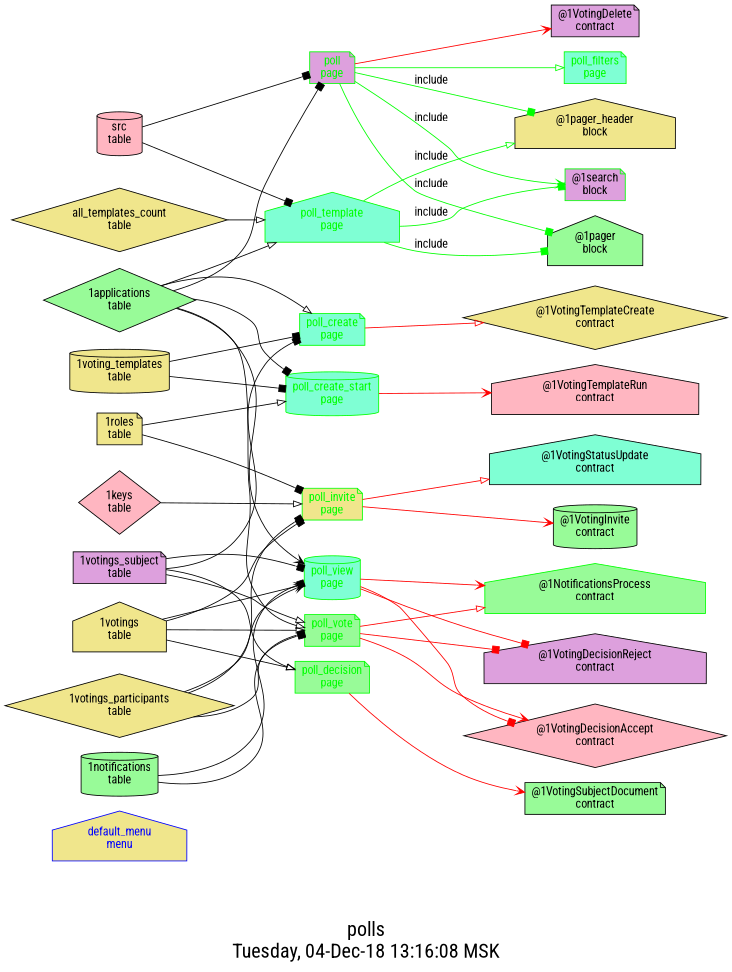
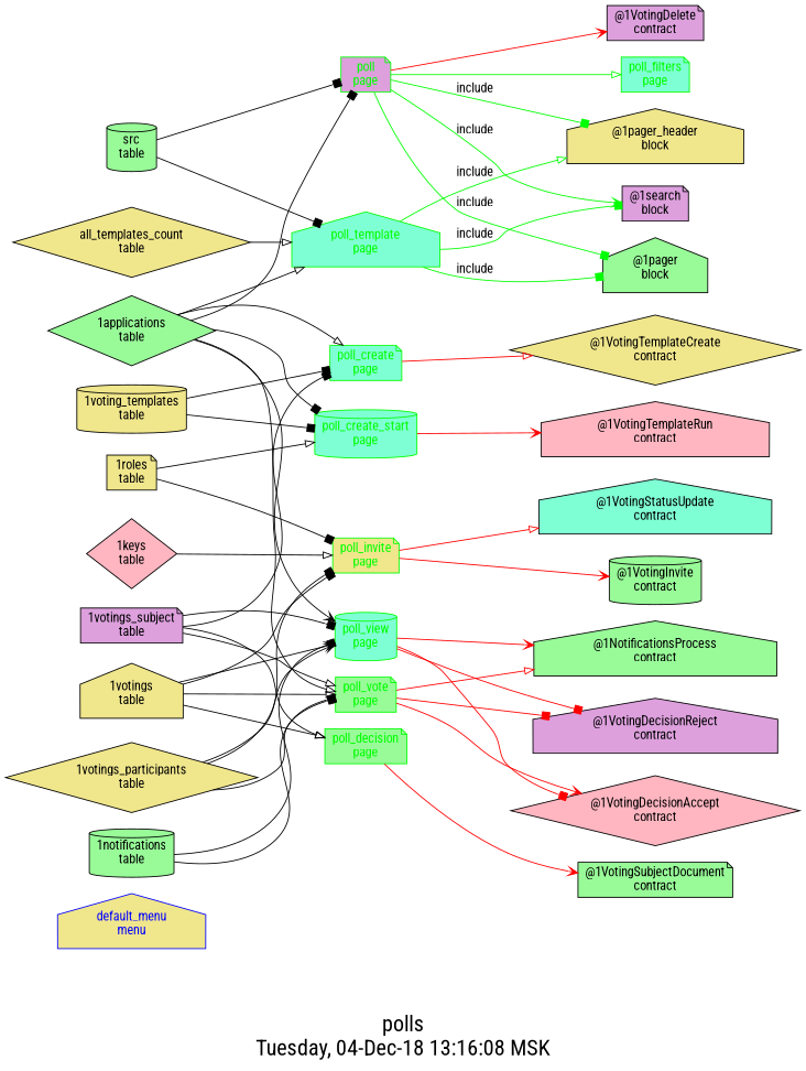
  digraph {
    fontname="Roboto Condensed"
    fontsize=24
    label="polls\nTuesday, 04-Dec-18 13:16:08 MSK"
    nojustify=true
    ordering=out
    rankdir=LR
    node [fillcolor=khaki fontname="Roboto Condensed" shape=note style=filled]
    edge [arrowhead=box fontname="Roboto Condensed"]
    "default_menu\nmenu" [color=blue fontcolor=blue group=menus shape=house]
    "poll\npage" [color=green fillcolor=plum fontcolor=green group=pages]
    "@1VotingDelete\ncontract" [fillcolor=plum]
    "poll_filters\npage" [color=green fillcolor=aquamarine fontcolor=green group=pages]
    "@1pager_header\nblock" [shape=house]
-   "@1search\nblock" [fillcolor=plum color=green]
+   "@1search\nblock" [fillcolor=plum]
    "@1pager\nblock" [fillcolor=palegreen shape=house]
    "1applications\ntable" [fillcolor=palegreen shape=diamond]
    "poll_create\npage" [color=green fillcolor=aquamarine fontcolor=green group=pages]
    "poll_create_start\npage" [color=green fillcolor=aquamarine fontcolor=green group=pages shape=cylinder]
    "poll_template\npage" [color=green fillcolor=aquamarine fontcolor=green group=pages shape=house]
    "poll_view\npage" [color=green fillcolor=aquamarine fontcolor=green group=pages shape=cylinder]
    "poll_vote\npage" [color=green fillcolor=palegreen fontcolor=green group=pages]
    "@1VotingTemplateCreate\ncontract" [shape=diamond]
    "@1VotingTemplateRun\ncontract" [fillcolor=lightpink shape=house]
-   "@1NotificationsProcess\ncontract" [fillcolor=palegreen shape=house color=green]
+   "@1NotificationsProcess\ncontract" [fillcolor=palegreen shape=house]
    "@1VotingDecisionReject\ncontract" [fillcolor=plum shape=house]
    "@1VotingDecisionAccept\ncontract" [fillcolor=lightpink shape=diamond]
-   "src\ntable" [fillcolor=lightpink shape=cylinder]
+   "src\ntable" [fillcolor=palegreen shape=cylinder]
    "1voting_templates\ntable" [shape=cylinder]
    "1votings_subject\ntable" [fillcolor=plum]
    "poll_decision\npage" [color=green fillcolor=palegreen fontcolor=green group=pages]
    "@1VotingSubjectDocument\ncontract" [fillcolor=palegreen]
    "1roles\ntable"
    "poll_invite\npage" [color=green fontcolor=green group=pages]
    "@1VotingStatusUpdate\ncontract" [fillcolor=aquamarine shape=house]
    "@1VotingInvite\ncontract" [fillcolor=palegreen shape=cylinder]
    "1votings\ntable" [shape=house]
    "1votings_participants\ntable" [shape=diamond]
    "1keys\ntable" [fillcolor=lightpink shape=diamond]
    "all_templates_count\ntable" [shape=diamond]
    "1notifications\ntable" [fillcolor=palegreen shape=cylinder]
    "poll\npage" -> "@1VotingDelete\ncontract" [arrowhead=vee color=red]
    "poll\npage" -> "poll_filters\npage" [arrowhead=onormal color=green]
    "poll\npage" -> "@1pager_header\nblock" [color=green label=include]
    "poll\npage" -> "@1search\nblock" [arrowhead=vee color=green label=include]
    "poll\npage" -> "@1pager\nblock" [color=green label=include]
    "1applications\ntable" -> "poll\npage"
    "1applications\ntable" -> "poll_create\npage" [arrowhead=onormal]
    "1applications\ntable" -> "poll_create_start\npage"
    "1applications\ntable" -> "poll_template\npage" [arrowhead=onormal]
    "1applications\ntable" -> "poll_view\npage" [arrowhead=vee]
    "1applications\ntable" -> "poll_vote\npage" [arrowhead=onormal]
    "poll_create\npage" -> "@1VotingTemplateCreate\ncontract" [arrowhead=onormal color=red]
    "poll_create_start\npage" -> "@1VotingTemplateRun\ncontract" [arrowhead=vee color=red]
    "poll_template\npage" -> "@1pager_header\nblock" [arrowhead=onormal color=green label=include]
    "poll_template\npage" -> "@1search\nblock" [color=green label=include]
    "poll_template\npage" -> "@1pager\nblock" [color=green label=include]
    "poll_view\npage" -> "@1NotificationsProcess\ncontract" [arrowhead=vee color=red]
    "poll_view\npage" -> "@1VotingDecisionReject\ncontract" [color=red]
    "poll_view\npage" -> "@1VotingDecisionAccept\ncontract" [color=red]
    "poll_vote\npage" -> "@1NotificationsProcess\ncontract" [arrowhead=onormal color=red]
    "poll_vote\npage" -> "@1VotingDecisionReject\ncontract" [color=red]
    "poll_vote\npage" -> "@1VotingDecisionAccept\ncontract" [arrowhead=vee color=red]
    "src\ntable" -> "poll\npage"
    "src\ntable" -> "poll_template\npage"
    "1voting_templates\ntable" -> "poll_create\npage"
    "1voting_templates\ntable" -> "poll_create_start\npage"
    "1votings_subject\ntable" -> "poll_create\npage"
    "1votings_subject\ntable" -> "poll_view\npage"
    "1votings_subject\ntable" -> "poll_vote\npage" [arrowhead=onormal]
    "1votings_subject\ntable" -> "poll_decision\npage" [arrowhead=onormal]
    "poll_decision\npage" -> "@1VotingSubjectDocument\ncontract" [arrowhead=vee color=red]
    "1roles\ntable" -> "poll_create_start\npage" [arrowhead=onormal]
    "1roles\ntable" -> "poll_invite\npage"
    "poll_invite\npage" -> "@1VotingStatusUpdate\ncontract" [arrowhead=onormal color=red]
    "poll_invite\npage" -> "@1VotingInvite\ncontract" [arrowhead=vee color=red]
    "1votings\ntable" -> "poll_view\npage" [arrowhead=vee]
    "1votings\ntable" -> "poll_vote\npage" [arrowhead=onormal]
    "1votings\ntable" -> "poll_decision\npage" [arrowhead=onormal]
    "1votings\ntable" -> "poll_invite\npage"
    "1votings_participants\ntable" -> "poll_view\npage" [arrowhead=vee]
    "1votings_participants\ntable" -> "poll_vote\npage"
    "1votings_participants\ntable" -> "poll_invite\npage"
    "1keys\ntable" -> "poll_invite\npage" [arrowhead=onormal]
    "all_templates_count\ntable" -> "poll_template\npage" [arrowhead=onormal]
    "1notifications\ntable" -> "poll_view\npage"
    "1notifications\ntable" -> "poll_vote\npage"
  }
